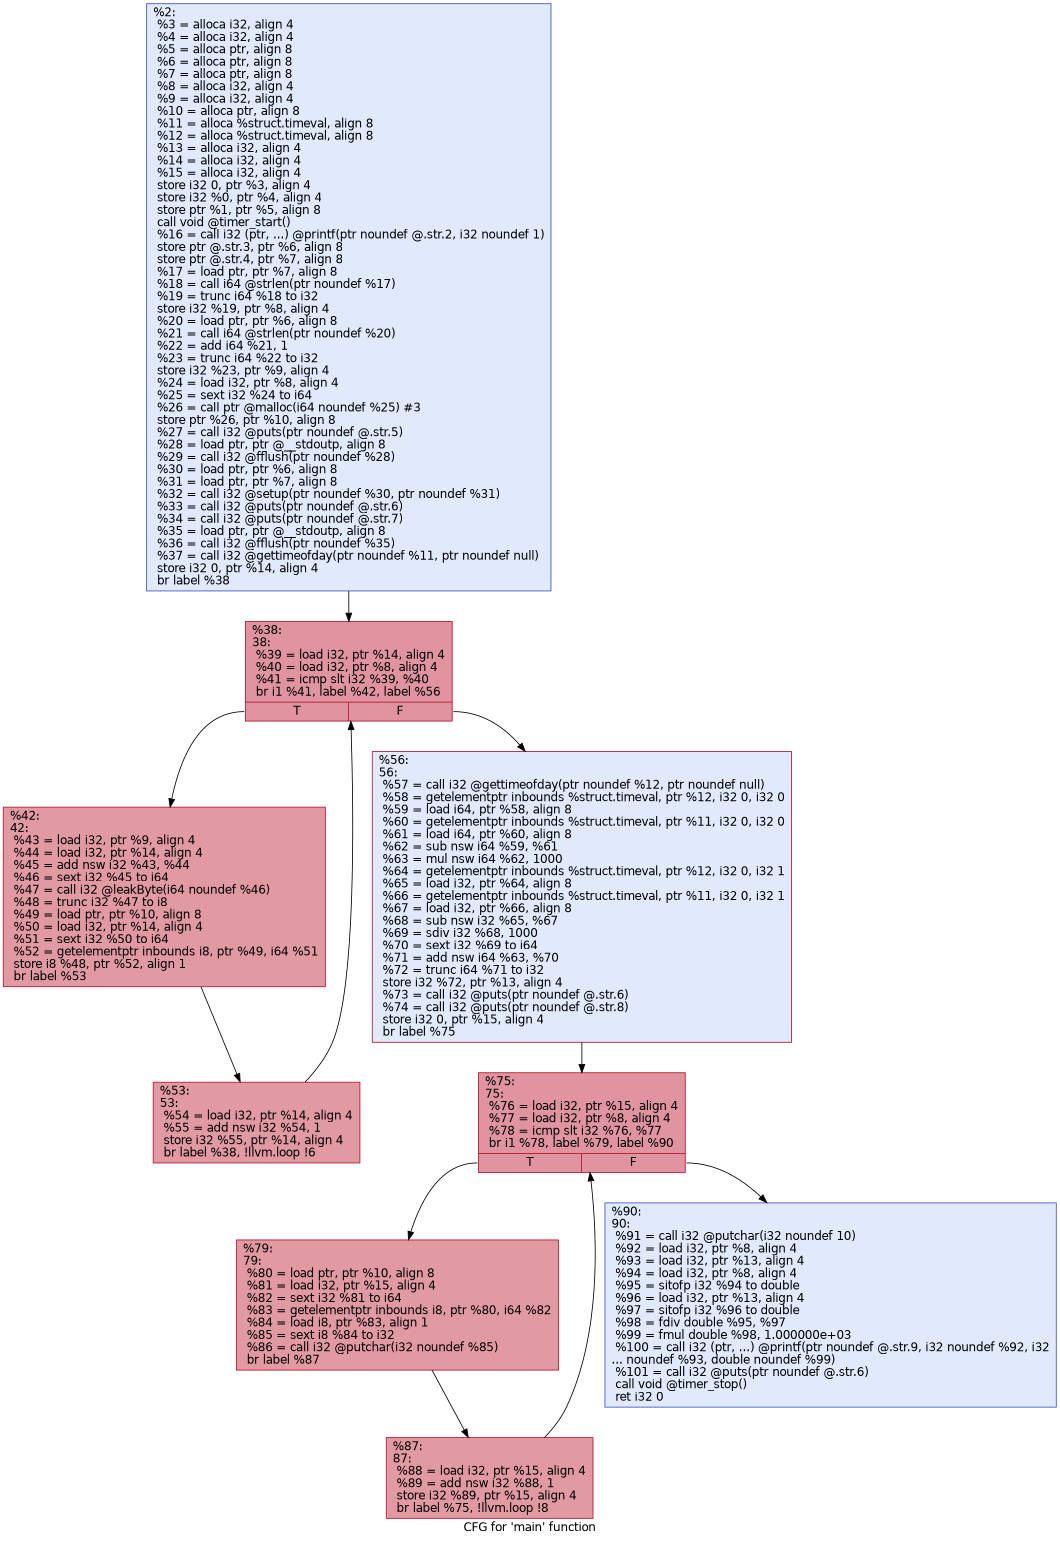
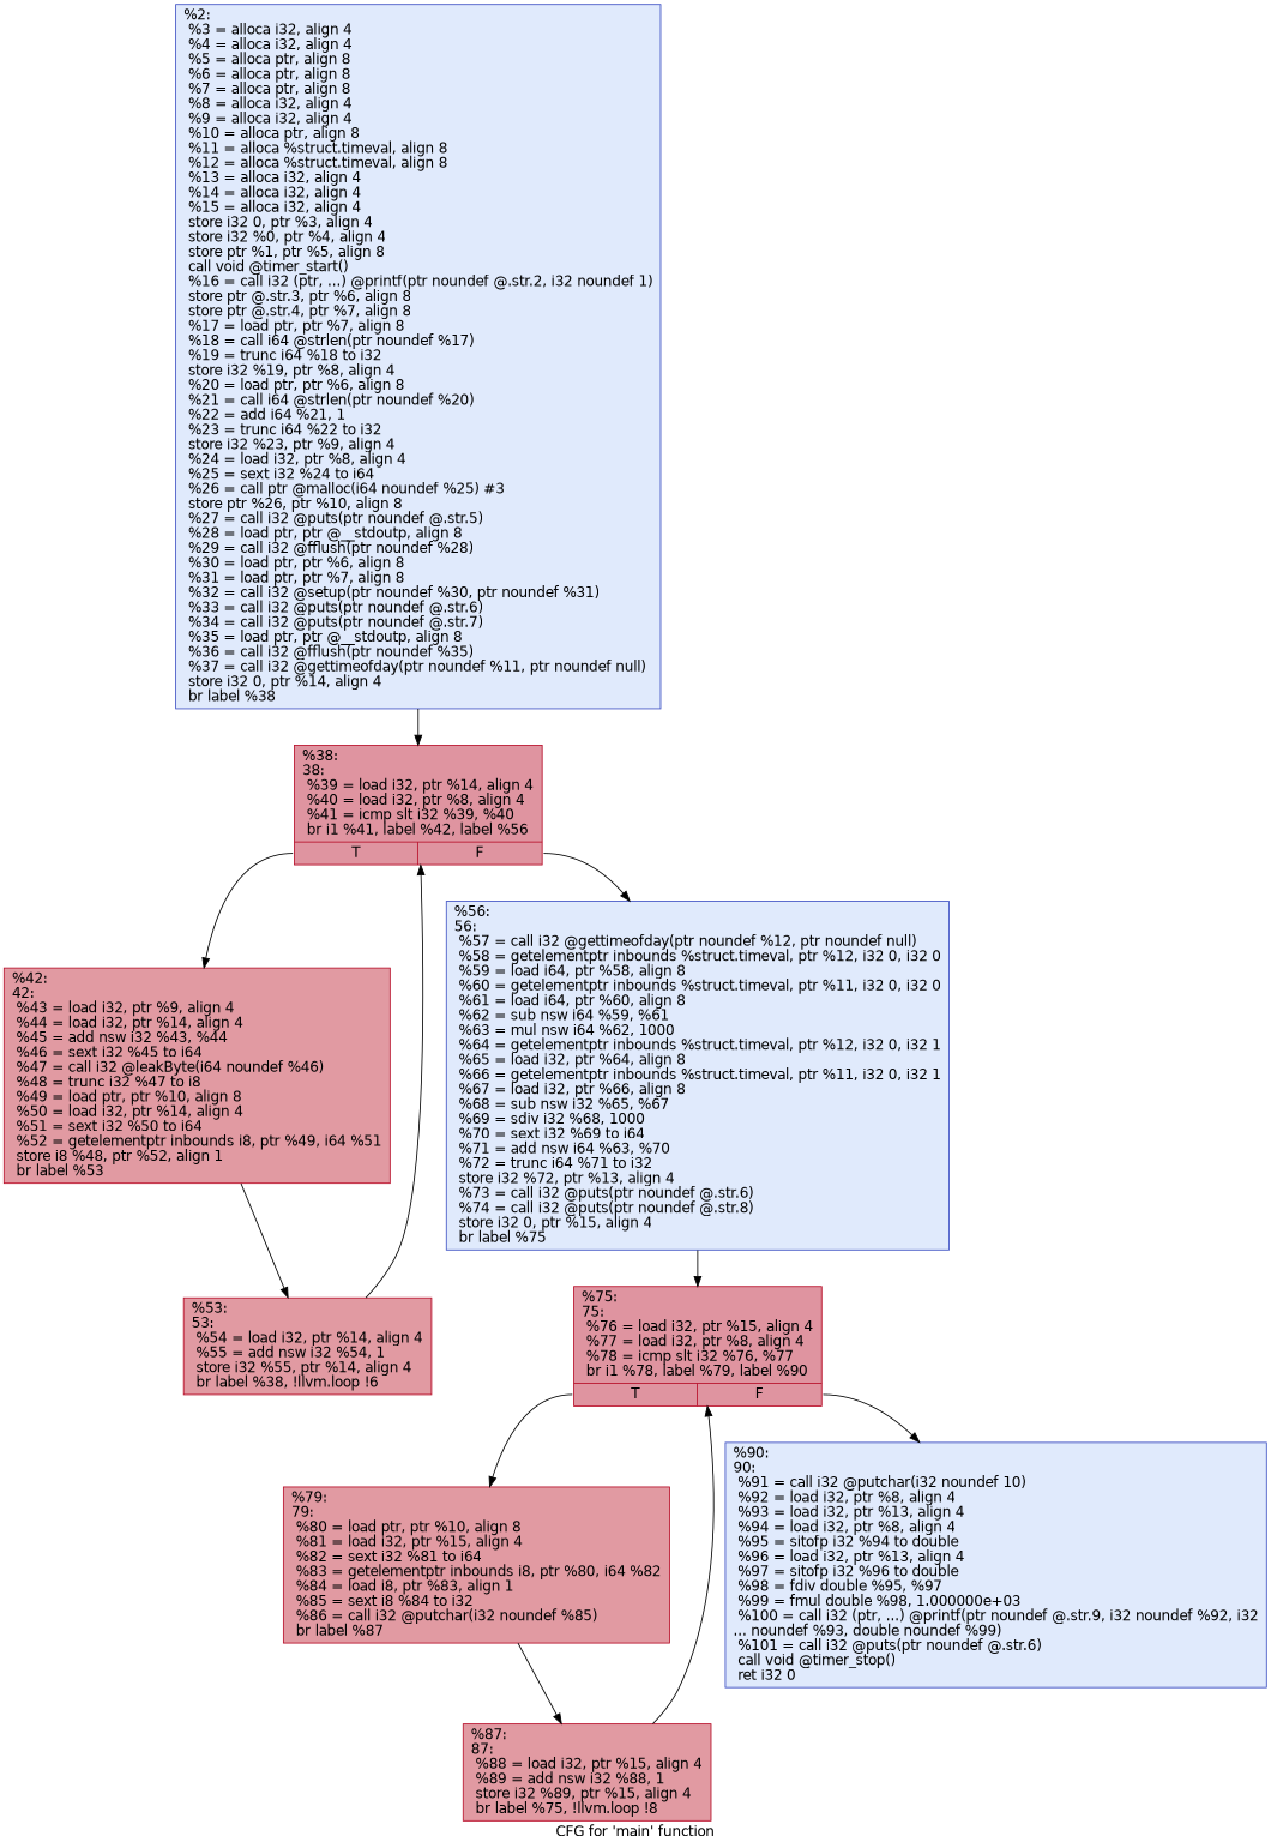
  digraph {
    label="CFG for 'main' function"
    fontname="DejaVu Sans"
    node [color="#b70d28ff" fillcolor="#bb1b2c70" shape=record style=filled fontname="DejaVu Sans"]
    edge [fontname="DejaVu Sans"]
    n1 [color="#3d50c3ff" fillcolor="#b9d0f970" label="{%2:\l  %3 = alloca i32, align 4\l  %4 = alloca i32, align 4\l  %5 = alloca ptr, align 8\l  %6 = alloca ptr, align 8\l  %7 = alloca ptr, align 8\l  %8 = alloca i32, align 4\l  %9 = alloca i32, align 4\l  %10 = alloca ptr, align 8\l  %11 = alloca %struct.timeval, align 8\l  %12 = alloca %struct.timeval, align 8\l  %13 = alloca i32, align 4\l  %14 = alloca i32, align 4\l  %15 = alloca i32, align 4\l  store i32 0, ptr %3, align 4\l  store i32 %0, ptr %4, align 4\l  store ptr %1, ptr %5, align 8\l  call void @timer_start()\l  %16 = call i32 (ptr, ...) @printf(ptr noundef @.str.2, i32 noundef 1)\l  store ptr @.str.3, ptr %6, align 8\l  store ptr @.str.4, ptr %7, align 8\l  %17 = load ptr, ptr %7, align 8\l  %18 = call i64 @strlen(ptr noundef %17)\l  %19 = trunc i64 %18 to i32\l  store i32 %19, ptr %8, align 4\l  %20 = load ptr, ptr %6, align 8\l  %21 = call i64 @strlen(ptr noundef %20)\l  %22 = add i64 %21, 1\l  %23 = trunc i64 %22 to i32\l  store i32 %23, ptr %9, align 4\l  %24 = load i32, ptr %8, align 4\l  %25 = sext i32 %24 to i64\l  %26 = call ptr @malloc(i64 noundef %25) #3\l  store ptr %26, ptr %10, align 8\l  %27 = call i32 @puts(ptr noundef @.str.5)\l  %28 = load ptr, ptr @__stdoutp, align 8\l  %29 = call i32 @fflush(ptr noundef %28)\l  %30 = load ptr, ptr %6, align 8\l  %31 = load ptr, ptr %7, align 8\l  %32 = call i32 @setup(ptr noundef %30, ptr noundef %31)\l  %33 = call i32 @puts(ptr noundef @.str.6)\l  %34 = call i32 @puts(ptr noundef @.str.7)\l  %35 = load ptr, ptr @__stdoutp, align 8\l  %36 = call i32 @fflush(ptr noundef %35)\l  %37 = call i32 @gettimeofday(ptr noundef %11, ptr noundef null)\l  store i32 0, ptr %14, align 4\l  br label %38\l}"]
    n2 [fillcolor="#b70d2870" label="{%38:\l38:                                               \l  %39 = load i32, ptr %14, align 4\l  %40 = load i32, ptr %8, align 4\l  %41 = icmp slt i32 %39, %40\l  br i1 %41, label %42, label %56\l|{<s0>T|<s1>F}}"]
    n3 [label="{%42:\l42:                                               \l  %43 = load i32, ptr %9, align 4\l  %44 = load i32, ptr %14, align 4\l  %45 = add nsw i32 %43, %44\l  %46 = sext i32 %45 to i64\l  %47 = call i32 @leakByte(i64 noundef %46)\l  %48 = trunc i32 %47 to i8\l  %49 = load ptr, ptr %10, align 8\l  %50 = load i32, ptr %14, align 4\l  %51 = sext i32 %50 to i64\l  %52 = getelementptr inbounds i8, ptr %49, i64 %51\l  store i8 %48, ptr %52, align 1\l  br label %53\l}"]
-   n4 [fillcolor="#b9d0f970" label="{%56:\l56:                                               \l  %57 = call i32 @gettimeofday(ptr noundef %12, ptr noundef null)\l  %58 = getelementptr inbounds %struct.timeval, ptr %12, i32 0, i32 0\l  %59 = load i64, ptr %58, align 8\l  %60 = getelementptr inbounds %struct.timeval, ptr %11, i32 0, i32 0\l  %61 = load i64, ptr %60, align 8\l  %62 = sub nsw i64 %59, %61\l  %63 = mul nsw i64 %62, 1000\l  %64 = getelementptr inbounds %struct.timeval, ptr %12, i32 0, i32 1\l  %65 = load i32, ptr %64, align 8\l  %66 = getelementptr inbounds %struct.timeval, ptr %11, i32 0, i32 1\l  %67 = load i32, ptr %66, align 8\l  %68 = sub nsw i32 %65, %67\l  %69 = sdiv i32 %68, 1000\l  %70 = sext i32 %69 to i64\l  %71 = add nsw i64 %63, %70\l  %72 = trunc i64 %71 to i32\l  store i32 %72, ptr %13, align 4\l  %73 = call i32 @puts(ptr noundef @.str.6)\l  %74 = call i32 @puts(ptr noundef @.str.8)\l  store i32 0, ptr %15, align 4\l  br label %75\l}"]
+   n4 [color="#3d50c3ff" fillcolor="#b9d0f970" label="{%56:\l56:                                               \l  %57 = call i32 @gettimeofday(ptr noundef %12, ptr noundef null)\l  %58 = getelementptr inbounds %struct.timeval, ptr %12, i32 0, i32 0\l  %59 = load i64, ptr %58, align 8\l  %60 = getelementptr inbounds %struct.timeval, ptr %11, i32 0, i32 0\l  %61 = load i64, ptr %60, align 8\l  %62 = sub nsw i64 %59, %61\l  %63 = mul nsw i64 %62, 1000\l  %64 = getelementptr inbounds %struct.timeval, ptr %12, i32 0, i32 1\l  %65 = load i32, ptr %64, align 8\l  %66 = getelementptr inbounds %struct.timeval, ptr %11, i32 0, i32 1\l  %67 = load i32, ptr %66, align 8\l  %68 = sub nsw i32 %65, %67\l  %69 = sdiv i32 %68, 1000\l  %70 = sext i32 %69 to i64\l  %71 = add nsw i64 %63, %70\l  %72 = trunc i64 %71 to i32\l  store i32 %72, ptr %13, align 4\l  %73 = call i32 @puts(ptr noundef @.str.6)\l  %74 = call i32 @puts(ptr noundef @.str.8)\l  store i32 0, ptr %15, align 4\l  br label %75\l}"]
    n5 [label="{%53:\l53:                                               \l  %54 = load i32, ptr %14, align 4\l  %55 = add nsw i32 %54, 1\l  store i32 %55, ptr %14, align 4\l  br label %38, !llvm.loop !6\l}"]
    n6 [fillcolor="#b70d2870" label="{%75:\l75:                                               \l  %76 = load i32, ptr %15, align 4\l  %77 = load i32, ptr %8, align 4\l  %78 = icmp slt i32 %76, %77\l  br i1 %78, label %79, label %90\l|{<s0>T|<s1>F}}"]
    n7 [label="{%79:\l79:                                               \l  %80 = load ptr, ptr %10, align 8\l  %81 = load i32, ptr %15, align 4\l  %82 = sext i32 %81 to i64\l  %83 = getelementptr inbounds i8, ptr %80, i64 %82\l  %84 = load i8, ptr %83, align 1\l  %85 = sext i8 %84 to i32\l  %86 = call i32 @putchar(i32 noundef %85)\l  br label %87\l}"]
    n8 [color="#3d50c3ff" fillcolor="#b9d0f970" label="{%90:\l90:                                               \l  %91 = call i32 @putchar(i32 noundef 10)\l  %92 = load i32, ptr %8, align 4\l  %93 = load i32, ptr %13, align 4\l  %94 = load i32, ptr %8, align 4\l  %95 = sitofp i32 %94 to double\l  %96 = load i32, ptr %13, align 4\l  %97 = sitofp i32 %96 to double\l  %98 = fdiv double %95, %97\l  %99 = fmul double %98, 1.000000e+03\l  %100 = call i32 (ptr, ...) @printf(ptr noundef @.str.9, i32 noundef %92, i32\l... noundef %93, double noundef %99)\l  %101 = call i32 @puts(ptr noundef @.str.6)\l  call void @timer_stop()\l  ret i32 0\l}"]
    n9 [label="{%87:\l87:                                               \l  %88 = load i32, ptr %15, align 4\l  %89 = add nsw i32 %88, 1\l  store i32 %89, ptr %15, align 4\l  br label %75, !llvm.loop !8\l}"]
    n1 -> n2
    n2 -> n3 [tailport=s0]
    n2 -> n4 [tailport=s1]
    n3 -> n5
    n4 -> n6
    n5 -> n2
    n6 -> n7 [tailport=s0]
    n6 -> n8 [tailport=s1]
    n7 -> n9
    n9 -> n6
  }
